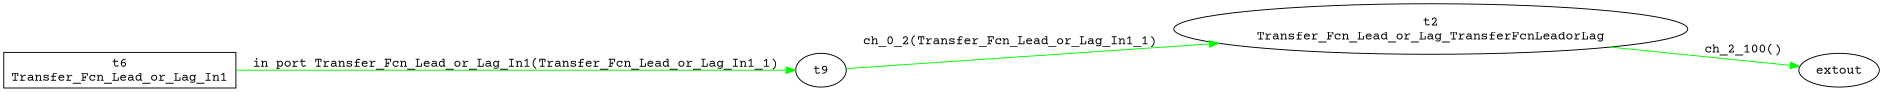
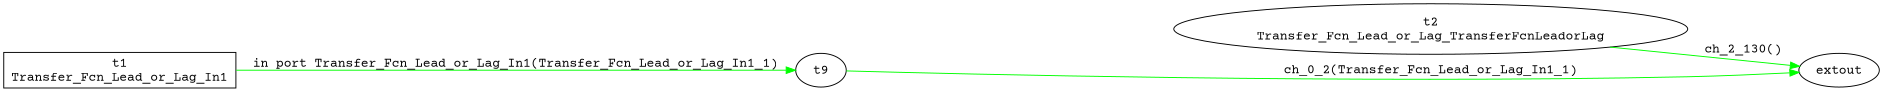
  digraph {
    fontname="Courier Prime"
    rankdir=LR
    node [fontname="Courier Prime"]
    edge [color=green fontname="Courier Prime"]
    n1 [label="t2\nTransfer_Fcn_Lead_or_Lag_TransferFcnLeadorLag"]
    n2 [label=extout]
    n3 [label=t9]
-   n4 [label="t6\nTransfer_Fcn_Lead_or_Lag_In1" shape=box]
-   n1 -> n2 [label="ch_2_100()"]
-   n3 -> n1 [label="ch_0_2(Transfer_Fcn_Lead_or_Lag_In1_1)"]
+   n4 [label="t1\nTransfer_Fcn_Lead_or_Lag_In1" shape=box]
+   n1 -> n2 [label="ch_2_130()"]
+   n3 -> n2 [label="ch_0_2(Transfer_Fcn_Lead_or_Lag_In1_1)"]
    n4 -> n3 [label="in port Transfer_Fcn_Lead_or_Lag_In1(Transfer_Fcn_Lead_or_Lag_In1_1)"]
  }
